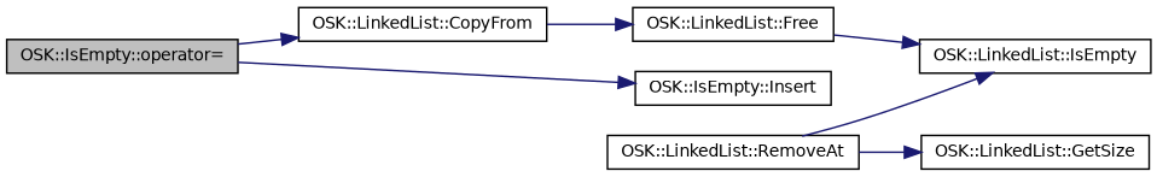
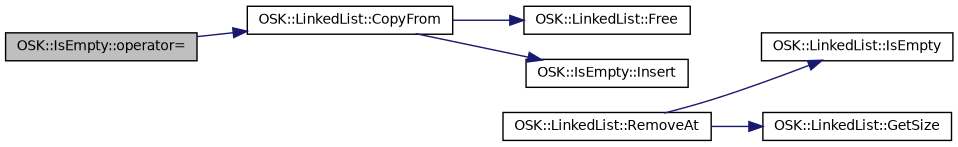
  digraph {
    rankdir=LR
    node [color=black fillcolor=white fontname=Helvetica fontsize=10 shape=record style=filled]
    edge [color=midnightblue fontname=Helvetica fontsize=10 labelfontname=Helvetica labelfontsize=10 style=solid]
    n1 [fillcolor=grey75 fontcolor=black height=0.2 label="OSK::IsEmpty::operator=" width=0.4]
    n2 [height=0.2 label="OSK::LinkedList::CopyFrom" width=0.4]
    n3 [height=0.2 label="OSK::LinkedList::Free" width=0.4]
    n4 [height=0.2 label="OSK::IsEmpty::Insert" width=0.4]
    n5 [height=0.2 label="OSK::LinkedList::IsEmpty" width=0.4]
    n6 [height=0.2 label="OSK::LinkedList::RemoveAt" width=0.4]
    n7 [height=0.2 label="OSK::LinkedList::GetSize" width=0.4]
    n1 -> n2
    n2 -> n3
-   n1 -> n4
-   n3 -> n5
+   n2 -> n4
    n6 -> n5
    n6 -> n7
  }
